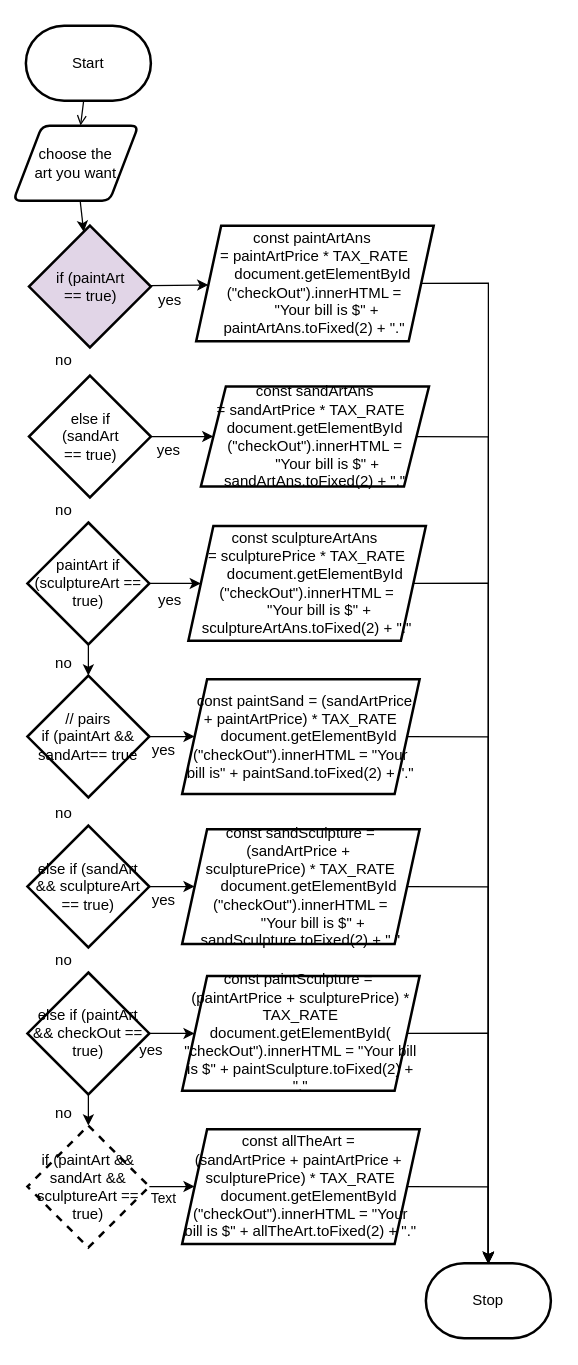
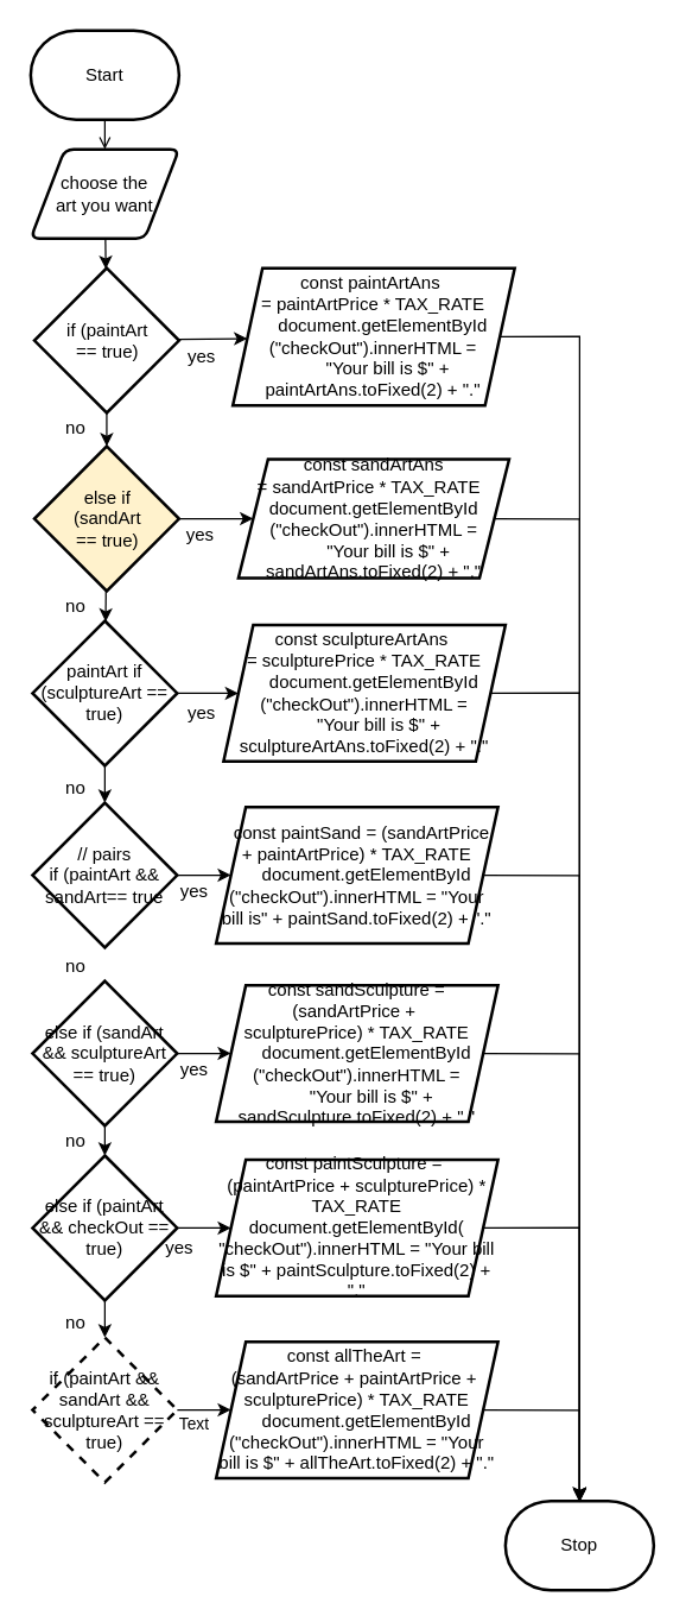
  <mxCell id="0" />
  <mxCell id="1" parent="0" />
  <mxCell id="2" style="edgeStyle=none;html=1;endArrow=open;" parent="1" source="3" target="5" edge="1"><mxGeometry relative="1" as="geometry" /></mxCell>
  <mxCell id="3" value="Start" style="strokeWidth=2;html=1;shape=mxgraph.flowchart.terminator;whiteSpace=wrap;" parent="1" vertex="1"><mxGeometry x="20" y="20" width="100" height="60" as="geometry" /></mxCell>
  <mxCell id="4" value="" style="edgeStyle=none;html=1;" parent="1" source="5" target="9" edge="1"><mxGeometry relative="1" as="geometry" /></mxCell>
- <mxCell id="5" value="choose the&lt;br&gt;art you want" style="shape=parallelogram;html=1;strokeWidth=2;perimeter=parallelogramPerimeter;whiteSpace=wrap;rounded=1;arcSize=12;size=0.23;" parent="1" vertex="1"><mxGeometry x="10" y="100" width="100" height="60" as="geometry" /></mxCell>
+ <mxCell id="5" value="choose the&lt;br&gt;art you want" style="shape=parallelogram;html=1;strokeWidth=2;perimeter=parallelogramPerimeter;whiteSpace=wrap;rounded=1;arcSize=12;size=0.23;" parent="1" vertex="1"><mxGeometry x="20" y="100" width="100" height="60" as="geometry" /></mxCell>
  <mxCell id="6" value="Stop" style="strokeWidth=2;html=1;shape=mxgraph.flowchart.terminator;whiteSpace=wrap;" parent="1" vertex="1"><mxGeometry x="340" y="1010" width="100" height="60" as="geometry" /></mxCell>
  <mxCell id="7" value="" style="edgeStyle=none;html=1;" parent="1" source="9" target="11" edge="1"><mxGeometry relative="1" as="geometry" /></mxCell>
- <mxCell id="9" value="if (paintArt &lt;br&gt;== true)" style="rhombus;whiteSpace=wrap;html=1;strokeWidth=2;rounded=0;arcSize=12;fillColor=#e1d5e7;" parent="1" vertex="1"><mxGeometry x="22.5" y="180" width="97.5" height="97.5" as="geometry" /></mxCell>
+ <mxCell id="8" value="" style="edgeStyle=none;rounded=0;html=1;" parent="1" source="9" target="16" edge="1"><mxGeometry relative="1" as="geometry" /></mxCell>
+ <mxCell id="9" value="if (paintArt &lt;br&gt;== true)" style="rhombus;whiteSpace=wrap;html=1;strokeWidth=2;rounded=0;arcSize=12;" parent="1" vertex="1"><mxGeometry x="22.5" y="180" width="97.5" height="97.5" as="geometry" /></mxCell>
  <mxCell id="10" style="edgeStyle=none;rounded=0;html=1;exitX=1;exitY=0.5;exitDx=0;exitDy=0;" edge="1" parent="1" source="11"><mxGeometry relative="1" as="geometry"><mxPoint x="390" y="1011" as="targetPoint" /><Array as="points"><mxPoint x="390" y="226" /></Array></mxGeometry></mxCell>
  <mxCell id="11" value="&lt;div&gt;const paintArtAns&amp;nbsp;&lt;/div&gt;&lt;div&gt;= paintArtPrice * TAX_RATE&lt;/div&gt;&lt;div&gt;&amp;nbsp; &amp;nbsp; document.getElementById&lt;/div&gt;&lt;div&gt;(&quot;checkOut&quot;).innerHTML =&lt;/div&gt;&lt;div&gt;&amp;nbsp; &amp;nbsp; &amp;nbsp; &quot;Your bill is $&quot; + paintArtAns.toFixed(2) + &quot;.&quot;&lt;/div&gt;" style="shape=parallelogram;perimeter=parallelogramPerimeter;whiteSpace=wrap;html=1;fixedSize=1;strokeWidth=2;rounded=0;arcSize=12;" parent="1" vertex="1"><mxGeometry x="156.25" y="180" width="190" height="92.5" as="geometry" /></mxCell>
  <mxCell id="12" value="yes" style="text;html=1;align=center;verticalAlign=middle;resizable=0;points=[];autosize=1;strokeColor=none;fillColor=none;" parent="1" vertex="1"><mxGeometry x="120" y="230" width="30" height="20" as="geometry" /></mxCell>
  <mxCell id="13" value="no" style="text;html=1;align=center;verticalAlign=middle;resizable=0;points=[];autosize=1;strokeColor=none;fillColor=none;" parent="1" vertex="1"><mxGeometry x="35" y="277.5" width="30" height="20" as="geometry" /></mxCell>
  <mxCell id="14" value="" style="edgeStyle=none;rounded=0;html=1;" parent="1" source="16" target="18" edge="1"><mxGeometry relative="1" as="geometry" /></mxCell>
- <mxCell id="16" value="else if &lt;br&gt;(sandArt &lt;br&gt;== true)" style="rhombus;whiteSpace=wrap;html=1;strokeWidth=2;rounded=0;arcSize=12;" parent="1" vertex="1"><mxGeometry x="22.5" y="300" width="97.5" height="97.5" as="geometry" /></mxCell>
+ <mxCell id="15" value="" style="edgeStyle=none;rounded=0;html=1;" parent="1" source="16" target="21" edge="1"><mxGeometry relative="1" as="geometry" /></mxCell>
+ <mxCell id="16" value="else if &lt;br&gt;(sandArt &lt;br&gt;== true)" style="rhombus;whiteSpace=wrap;html=1;strokeWidth=2;rounded=0;arcSize=12;fillColor=#fff2cc;" parent="1" vertex="1"><mxGeometry x="22.5" y="300" width="97.5" height="97.5" as="geometry" /></mxCell>
  <mxCell id="17" style="edgeStyle=none;rounded=0;html=1;exitX=1;exitY=0.5;exitDx=0;exitDy=0;" edge="1" parent="1" source="18"><mxGeometry relative="1" as="geometry"><mxPoint x="390" y="1010" as="targetPoint" /><Array as="points"><mxPoint x="390" y="349" /></Array></mxGeometry></mxCell>
  <mxCell id="18" value="&lt;div&gt;const sandArtAns&lt;/div&gt;&lt;div&gt;&amp;nbsp;= sandArtPrice * TAX_RATE&lt;span&gt;&amp;nbsp; &amp;nbsp; document.getElementById&lt;/span&gt;&lt;/div&gt;&lt;div&gt;(&quot;checkOut&quot;).innerHTML =&lt;/div&gt;&lt;div&gt;&amp;nbsp; &amp;nbsp; &amp;nbsp; &quot;Your bill is $&quot; + sandArtAns.toFixed(2) + &quot;.&quot;&lt;/div&gt;" style="shape=parallelogram;perimeter=parallelogramPerimeter;whiteSpace=wrap;html=1;fixedSize=1;strokeWidth=2;rounded=0;arcSize=12;" parent="1" vertex="1"><mxGeometry x="160" y="308.75" width="182.5" height="80" as="geometry" /></mxCell>
  <mxCell id="19" value="" style="edgeStyle=none;rounded=0;html=1;" parent="1" source="21" target="23" edge="1"><mxGeometry relative="1" as="geometry" /></mxCell>
  <mxCell id="20" value="" style="edgeStyle=none;html=1;" edge="1" parent="1" source="21" target="28"><mxGeometry relative="1" as="geometry" /></mxCell>
  <mxCell id="21" value="paintArt if (sculptureArt == true)" style="rhombus;whiteSpace=wrap;html=1;strokeWidth=2;rounded=0;arcSize=12;" parent="1" vertex="1"><mxGeometry x="21.25" y="417.5" width="97.5" height="97.5" as="geometry" /></mxCell>
  <mxCell id="22" style="edgeStyle=none;rounded=0;html=1;exitX=1;exitY=0.5;exitDx=0;exitDy=0;entryX=0.5;entryY=0;entryDx=0;entryDy=0;entryPerimeter=0;" edge="1" parent="1" source="23" target="6"><mxGeometry relative="1" as="geometry"><Array as="points"><mxPoint x="390" y="466" /></Array></mxGeometry></mxCell>
  <mxCell id="23" value="&lt;div&gt;const sculptureArtAns&amp;nbsp;&lt;/div&gt;&lt;div&gt;= sculpturePrice * TAX_RATE&lt;/div&gt;&lt;div&gt;&amp;nbsp; &amp;nbsp; document.getElementById&lt;/div&gt;&lt;div&gt;(&quot;checkOut&quot;).innerHTML =&lt;/div&gt;&lt;div&gt;&amp;nbsp; &amp;nbsp; &amp;nbsp; &quot;Your bill is $&quot; + sculptureArtAns.toFixed(2) + &quot;.&quot;&lt;/div&gt;" style="shape=parallelogram;perimeter=parallelogramPerimeter;whiteSpace=wrap;html=1;fixedSize=1;strokeWidth=2;rounded=0;arcSize=12;" parent="1" vertex="1"><mxGeometry x="150" y="420.31" width="190" height="91.87" as="geometry" /></mxCell>
  <mxCell id="24" value="yes" style="text;html=1;align=center;verticalAlign=middle;resizable=0;points=[];autosize=1;strokeColor=none;fillColor=none;" parent="1" vertex="1"><mxGeometry x="118.75" y="350" width="30" height="20" as="geometry" /></mxCell>
  <mxCell id="25" value="no" style="text;html=1;align=center;verticalAlign=middle;resizable=0;points=[];autosize=1;strokeColor=none;fillColor=none;" parent="1" vertex="1"><mxGeometry x="35" y="397.5" width="30" height="20" as="geometry" /></mxCell>
  <mxCell id="26" value="yes" style="text;html=1;align=center;verticalAlign=middle;resizable=0;points=[];autosize=1;strokeColor=none;fillColor=none;" parent="1" vertex="1"><mxGeometry x="120" y="470" width="30" height="20" as="geometry" /></mxCell>
  <mxCell id="27" value="" style="edgeStyle=none;html=1;" edge="1" parent="1" source="28" target="30"><mxGeometry relative="1" as="geometry" /></mxCell>
  <mxCell id="28" value="// pairs&lt;br&gt;if (paintArt &amp;amp;&amp;amp; sandArt== true" style="rhombus;whiteSpace=wrap;html=1;strokeWidth=2;rounded=0;arcSize=12;" vertex="1" parent="1"><mxGeometry x="21.25" y="540" width="97.5" height="97.5" as="geometry" /></mxCell>
  <mxCell id="29" style="edgeStyle=none;rounded=0;html=1;exitX=1;exitY=0.5;exitDx=0;exitDy=0;" edge="1" parent="1" source="30"><mxGeometry relative="1" as="geometry"><mxPoint x="390" y="1010" as="targetPoint" /><Array as="points"><mxPoint x="390" y="589" /></Array></mxGeometry></mxCell>
  <mxCell id="30" value="&lt;div&gt;&amp;nbsp; const paintSand = (sandArtPrice + paintArtPrice) * TAX_RATE&lt;/div&gt;&lt;div&gt;&amp;nbsp; &amp;nbsp; document.getElementById&lt;/div&gt;&lt;div&gt;(&quot;checkOut&quot;).innerHTML =&amp;nbsp;&lt;span&gt;&quot;Your bill is&quot; + paintSand.toFixed(2) + &quot;.&quot;&lt;/span&gt;&lt;/div&gt;" style="shape=parallelogram;perimeter=parallelogramPerimeter;whiteSpace=wrap;html=1;fixedSize=1;strokeWidth=2;rounded=0;arcSize=12;" vertex="1" parent="1"><mxGeometry x="145" y="542.82" width="190" height="91.87" as="geometry" /></mxCell>
  <mxCell id="31" value="no" style="text;html=1;align=center;verticalAlign=middle;resizable=0;points=[];autosize=1;strokeColor=none;fillColor=none;" vertex="1" parent="1"><mxGeometry x="35" y="520" width="30" height="20" as="geometry" /></mxCell>
  <mxCell id="32" value="yes" style="text;html=1;align=center;verticalAlign=middle;resizable=0;points=[];autosize=1;strokeColor=none;fillColor=none;" vertex="1" parent="1"><mxGeometry x="115" y="590" width="30" height="20" as="geometry" /></mxCell>
  <mxCell id="33" value="no" style="text;html=1;align=center;verticalAlign=middle;resizable=0;points=[];autosize=1;strokeColor=none;fillColor=none;" vertex="1" parent="1"><mxGeometry x="35" y="640" width="30" height="20" as="geometry" /></mxCell>
  <mxCell id="34" style="edgeStyle=none;html=1;exitX=1;exitY=0.5;exitDx=0;exitDy=0;entryX=0;entryY=0.5;entryDx=0;entryDy=0;" edge="1" parent="1" source="36" target="38"><mxGeometry relative="1" as="geometry" /></mxCell>
+ <mxCell id="35" value="" style="edgeStyle=none;html=1;" edge="1" parent="1" source="36" target="42"><mxGeometry relative="1" as="geometry" /></mxCell>
  <mxCell id="36" value="else if (sandArt &amp;amp;&amp;amp; sculptureArt == true)" style="rhombus;whiteSpace=wrap;html=1;strokeWidth=2;rounded=0;arcSize=12;" vertex="1" parent="1"><mxGeometry x="21.25" y="660" width="97.5" height="97.5" as="geometry" /></mxCell>
  <mxCell id="37" style="edgeStyle=none;rounded=0;html=1;exitX=1;exitY=0.5;exitDx=0;exitDy=0;entryX=0.5;entryY=0;entryDx=0;entryDy=0;entryPerimeter=0;" edge="1" parent="1" source="38" target="6"><mxGeometry relative="1" as="geometry"><Array as="points"><mxPoint x="390" y="709" /></Array></mxGeometry></mxCell>
  <mxCell id="38" value="&lt;div&gt;const sandSculpture = (sandArtPrice +&amp;nbsp;&lt;/div&gt;&lt;div&gt;sculpturePrice) * TAX_RATE&lt;/div&gt;&lt;div&gt;&amp;nbsp; &amp;nbsp; document.getElementById&lt;/div&gt;&lt;div&gt;(&quot;checkOut&quot;).innerHTML =&lt;/div&gt;&lt;div&gt;&amp;nbsp; &amp;nbsp; &amp;nbsp; &quot;Your bill is $&quot; + sandSculpture.toFixed(2) + &quot;.&quot;&lt;/div&gt;" style="shape=parallelogram;perimeter=parallelogramPerimeter;whiteSpace=wrap;html=1;fixedSize=1;strokeWidth=2;rounded=0;arcSize=12;" vertex="1" parent="1"><mxGeometry x="145" y="662.82" width="190" height="91.87" as="geometry" /></mxCell>
  <mxCell id="39" value="yes" style="text;html=1;align=center;verticalAlign=middle;resizable=0;points=[];autosize=1;strokeColor=none;fillColor=none;" vertex="1" parent="1"><mxGeometry x="115" y="710" width="30" height="20" as="geometry" /></mxCell>
  <mxCell id="40" style="edgeStyle=none;html=1;exitX=1;exitY=0.5;exitDx=0;exitDy=0;entryX=0;entryY=0.5;entryDx=0;entryDy=0;" edge="1" parent="1" source="42" target="45"><mxGeometry relative="1" as="geometry" /></mxCell>
  <mxCell id="41" value="" style="edgeStyle=none;html=1;" edge="1" parent="1" source="42" target="48"><mxGeometry relative="1" as="geometry" /></mxCell>
  <mxCell id="42" value="else if (paintArt &amp;amp;&amp;amp; checkOut == true)" style="rhombus;whiteSpace=wrap;html=1;strokeWidth=2;rounded=0;arcSize=12;" vertex="1" parent="1"><mxGeometry x="21.25" y="777.5" width="97.5" height="97.5" as="geometry" /></mxCell>
  <mxCell id="43" value="no" style="text;html=1;align=center;verticalAlign=middle;resizable=0;points=[];autosize=1;strokeColor=none;fillColor=none;" vertex="1" parent="1"><mxGeometry x="35" y="757.5" width="30" height="20" as="geometry" /></mxCell>
  <mxCell id="44" style="edgeStyle=none;rounded=0;html=1;exitX=1;exitY=0.5;exitDx=0;exitDy=0;" edge="1" parent="1" source="45"><mxGeometry relative="1" as="geometry"><mxPoint x="390" y="1010" as="targetPoint" /><Array as="points"><mxPoint x="390" y="826" /></Array></mxGeometry></mxCell>
  <mxCell id="45" value="&lt;div&gt;const&amp;nbsp;&lt;span&gt;paintSculpture =&amp;nbsp;&lt;/span&gt;&lt;/div&gt;&lt;div&gt;(paintArtPrice +&amp;nbsp;&lt;span&gt;sculpturePrice) * TAX_RATE&lt;/span&gt;&lt;/div&gt;&lt;div&gt;&lt;span&gt;document.getElementById(&lt;/span&gt;&lt;/div&gt;&lt;div&gt;&quot;checkOut&quot;).innerHTML =&amp;nbsp;&lt;span&gt;&quot;Your bill is $&quot; + paintSculpture.toFixed(2) + &quot;.&quot;&lt;/span&gt;&lt;/div&gt;" style="shape=parallelogram;perimeter=parallelogramPerimeter;whiteSpace=wrap;html=1;fixedSize=1;strokeWidth=2;rounded=0;arcSize=12;" vertex="1" parent="1"><mxGeometry x="145" y="780.31" width="190" height="91.87" as="geometry" /></mxCell>
  <mxCell id="46" style="edgeStyle=none;html=1;exitX=1;exitY=0.5;exitDx=0;exitDy=0;entryX=0;entryY=0.5;entryDx=0;entryDy=0;" edge="1" parent="1" source="48" target="52"><mxGeometry relative="1" as="geometry" /></mxCell>
  <mxCell id="47" value="Text" style="edgeLabel;html=1;align=center;verticalAlign=middle;resizable=0;points=[];" vertex="1" connectable="0" parent="46"><mxGeometry x="-0.379" y="-9" relative="1" as="geometry"><mxPoint as="offset" /></mxGeometry></mxCell>
  <mxCell id="48" value="if (paintArt &amp;amp;&amp;amp; sandArt &amp;amp;&amp;amp; sculptureArt == true)" style="rhombus;whiteSpace=wrap;html=1;strokeWidth=2;rounded=0;arcSize=12;dashed=1;" vertex="1" parent="1"><mxGeometry x="21.25" y="900" width="97.5" height="97.5" as="geometry" /></mxCell>
  <mxCell id="49" value="yes" style="text;html=1;align=center;verticalAlign=middle;resizable=0;points=[];autosize=1;strokeColor=none;fillColor=none;" vertex="1" parent="1"><mxGeometry x="105" y="830" width="30" height="20" as="geometry" /></mxCell>
  <mxCell id="50" value="no" style="text;html=1;align=center;verticalAlign=middle;resizable=0;points=[];autosize=1;strokeColor=none;fillColor=none;" vertex="1" parent="1"><mxGeometry x="35" y="880" width="30" height="20" as="geometry" /></mxCell>
  <mxCell id="51" style="edgeStyle=none;html=1;exitX=1;exitY=0.5;exitDx=0;exitDy=0;entryX=0.5;entryY=0;entryDx=0;entryDy=0;entryPerimeter=0;rounded=0;" edge="1" parent="1" source="52" target="6"><mxGeometry relative="1" as="geometry"><Array as="points"><mxPoint x="390" y="949" /></Array></mxGeometry></mxCell>
  <mxCell id="52" value="&lt;div&gt;const allTheArt =&amp;nbsp;&lt;/div&gt;&lt;div&gt;(sandArtPrice + paintArtPrice +&amp;nbsp;&lt;/div&gt;&lt;div&gt;sculpturePrice) * TAX_RATE&lt;/div&gt;&lt;div&gt;&amp;nbsp; &amp;nbsp; document.getElementById&lt;/div&gt;&lt;div&gt;(&quot;checkOut&quot;).innerHTML =&amp;nbsp;&lt;span&gt;&quot;Your bill is $&quot; + allTheArt.toFixed(2) + &quot;.&quot;&lt;/span&gt;&lt;/div&gt;" style="shape=parallelogram;perimeter=parallelogramPerimeter;whiteSpace=wrap;html=1;fixedSize=1;strokeWidth=2;rounded=0;arcSize=12;" vertex="1" parent="1"><mxGeometry x="145" y="902.82" width="190" height="91.87" as="geometry" /></mxCell>
